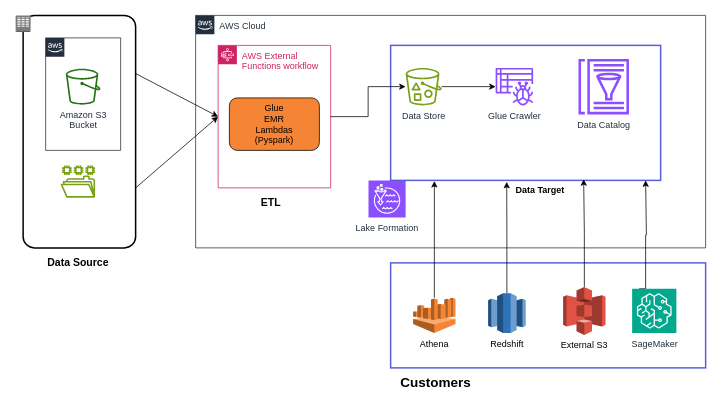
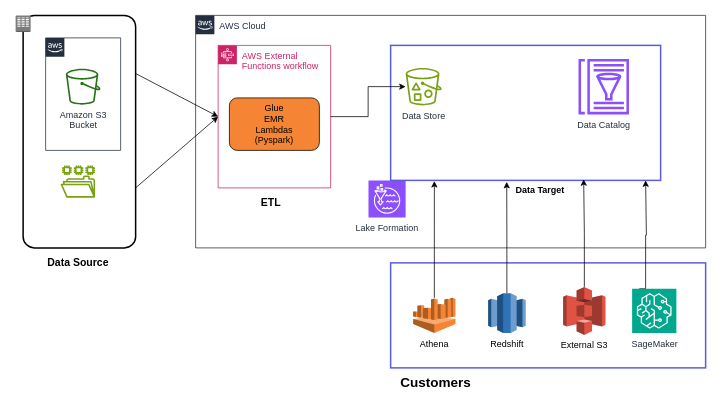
  <mxCell id="0" />
  <mxCell id="1" parent="0" />
  <mxCell id="2" value="" style="rounded=0;whiteSpace=wrap;html=1;strokeWidth=2;strokeColor=#5a5edd;" vertex="1" parent="1"><mxGeometry x="520" y="350" width="420" height="140" as="geometry" /></mxCell>
  <mxCell id="3" value="AWS Cloud" style="points=[[0,0],[0.25,0],[0.5,0],[0.75,0],[1,0],[1,0.25],[1,0.5],[1,0.75],[1,1],[0.75,1],[0.5,1],[0.25,1],[0,1],[0,0.75],[0,0.5],[0,0.25]];outlineConnect=0;gradientColor=none;html=1;whiteSpace=wrap;fontSize=12;fontStyle=0;shape=mxgraph.aws4.group;grIcon=mxgraph.aws4.group_aws_cloud_alt;strokeColor=#232F3E;fillColor=none;verticalAlign=top;align=left;spacingLeft=30;fontColor=#232F3E;dashed=0;labelBackgroundColor=#ffffff;container=1;pointerEvents=0;collapsible=0;recursiveResize=0;" parent="1" vertex="1"><mxGeometry x="260" y="20" width="680" height="310" as="geometry" /></mxCell>
  <mxCell id="4" value="AWS External Functions workflow" style="points=[[0,0],[0.25,0],[0.5,0],[0.75,0],[1,0],[1,0.25],[1,0.5],[1,0.75],[1,1],[0.75,1],[0.5,1],[0.25,1],[0,1],[0,0.75],[0,0.5],[0,0.25]];outlineConnect=0;gradientColor=none;html=1;whiteSpace=wrap;fontSize=12;fontStyle=0;container=1;pointerEvents=0;collapsible=0;recursiveResize=0;shape=mxgraph.aws4.group;grIcon=mxgraph.aws4.group_aws_step_functions_workflow;strokeColor=#CD2264;fillColor=none;verticalAlign=top;align=left;spacingLeft=30;fontColor=#CD2264;dashed=0;" vertex="1" parent="3"><mxGeometry x="30" y="40" width="150" height="190" as="geometry" /></mxCell>
  <mxCell id="5" value="Glue&lt;br&gt;EMR&lt;br&gt;Lambdas&lt;br&gt;(Pyspark)" style="rounded=1;whiteSpace=wrap;html=1;fillColor=#f58534;" vertex="1" parent="4"><mxGeometry x="15" y="70" width="120" height="70" as="geometry" /></mxCell>
  <mxCell id="6" value="Lake Formation" style="sketch=0;points=[[0,0,0],[0.25,0,0],[0.5,0,0],[0.75,0,0],[1,0,0],[0,1,0],[0.25,1,0],[0.5,1,0],[0.75,1,0],[1,1,0],[0,0.25,0],[0,0.5,0],[0,0.75,0],[1,0.25,0],[1,0.5,0],[1,0.75,0]];outlineConnect=0;fontColor=#232F3E;fillColor=#8C4FFF;strokeColor=#ffffff;dashed=0;verticalLabelPosition=bottom;verticalAlign=top;align=center;html=1;fontSize=12;fontStyle=0;aspect=fixed;shape=mxgraph.aws4.resourceIcon;resIcon=mxgraph.aws4.lake_formation;" vertex="1" parent="3"><mxGeometry x="230.5" y="220" width="49.5" height="49.5" as="geometry" /></mxCell>
  <mxCell id="7" value="" style="rounded=0;whiteSpace=wrap;html=1;strokeWidth=2;strokeColor=#5a5edd;" vertex="1" parent="3"><mxGeometry x="260" y="40" width="360" height="180" as="geometry" /></mxCell>
  <mxCell id="8" style="edgeStyle=orthogonalEdgeStyle;rounded=0;orthogonalLoop=1;jettySize=auto;html=1;" edge="1" parent="3" source="4" target="10"><mxGeometry relative="1" as="geometry" /></mxCell>
- <mxCell id="9" style="edgeStyle=orthogonalEdgeStyle;rounded=0;orthogonalLoop=1;jettySize=auto;html=1;" edge="1" parent="3" source="10" target="11"><mxGeometry relative="1" as="geometry" /></mxCell>
  <mxCell id="10" value="Data Store" style="sketch=0;outlineConnect=0;fontColor=#232F3E;gradientColor=none;fillColor=#7AA116;strokeColor=none;dashed=0;verticalLabelPosition=bottom;verticalAlign=top;align=center;html=1;fontSize=12;fontStyle=0;aspect=fixed;pointerEvents=1;shape=mxgraph.aws4.bucket_with_objects;" vertex="1" parent="3"><mxGeometry x="280" y="70" width="48.08" height="50" as="geometry" /></mxCell>
- <mxCell id="11" value="Glue Crawler" style="sketch=0;outlineConnect=0;fontColor=#232F3E;gradientColor=none;fillColor=#8C4FFF;strokeColor=none;dashed=0;verticalLabelPosition=bottom;verticalAlign=top;align=center;html=1;fontSize=12;fontStyle=0;aspect=fixed;pointerEvents=1;shape=mxgraph.aws4.glue_crawlers;" vertex="1" parent="3"><mxGeometry x="400" y="70" width="50" height="50" as="geometry" /></mxCell>
  <mxCell id="12" value="Data Catalog" style="sketch=0;outlineConnect=0;fontColor=#232F3E;gradientColor=none;fillColor=#8C4FFF;strokeColor=none;dashed=0;verticalLabelPosition=bottom;verticalAlign=top;align=center;html=1;fontSize=12;fontStyle=0;aspect=fixed;pointerEvents=1;shape=mxgraph.aws4.glue_data_catalog;" vertex="1" parent="3"><mxGeometry x="510" y="58" width="68.31" height="74" as="geometry" /></mxCell>
  <mxCell id="13" value="&lt;b style=&quot;border-color: var(--border-color);&quot;&gt;&lt;font style=&quot;border-color: var(--border-color); font-size: 14px;&quot;&gt;ETL&lt;/font&gt;&lt;/b&gt;" style="text;html=1;align=center;verticalAlign=middle;resizable=0;points=[];autosize=1;strokeColor=none;fillColor=none;" vertex="1" parent="3"><mxGeometry x="75" y="235" width="50" height="30" as="geometry" /></mxCell>
  <mxCell id="14" value="" style="points=[[0,0],[0.25,0],[0.5,0],[0.75,0],[1,0],[1,0.25],[1,0.5],[1,0.75],[1,1],[0.75,1],[0.5,1],[0.25,1],[0,1],[0,0.75],[0,0.5],[0,0.25]];outlineConnect=0;gradientColor=none;html=1;whiteSpace=wrap;fontSize=12;fontStyle=0;shape=mxgraph.aws4.group;grIcon=mxgraph.aws4.group_aws_cloud_alt;strokeColor=#232F3E;fillColor=none;verticalAlign=top;align=left;spacingLeft=30;fontColor=#232F3E;dashed=0;labelBackgroundColor=#ffffff;container=1;pointerEvents=0;collapsible=0;recursiveResize=0;" vertex="1" parent="1"><mxGeometry x="60" y="50" width="100" height="150" as="geometry" /></mxCell>
  <mxCell id="15" value="Amazon S3&lt;br&gt;Bucket&lt;br&gt;" style="outlineConnect=0;fontColor=#232F3E;gradientColor=none;fillColor=#277116;strokeColor=none;dashed=0;verticalLabelPosition=bottom;verticalAlign=top;align=center;html=1;fontSize=12;fontStyle=0;aspect=fixed;pointerEvents=1;shape=mxgraph.aws4.bucket;labelBackgroundColor=#ffffff;" parent="14" vertex="1"><mxGeometry x="26.92" y="41" width="46.15" height="48" as="geometry" /></mxCell>
  <mxCell id="16" value="" style="sketch=0;outlineConnect=0;fontColor=#232F3E;gradientColor=none;fillColor=#7AA116;strokeColor=none;dashed=0;verticalLabelPosition=bottom;verticalAlign=top;align=center;html=1;fontSize=12;fontStyle=0;aspect=fixed;pointerEvents=1;shape=mxgraph.aws4.file_system;" vertex="1" parent="1"><mxGeometry x="80" y="220" width="45.95" height="43" as="geometry" /></mxCell>
  <mxCell id="17" style="edgeStyle=orthogonalEdgeStyle;rounded=0;orthogonalLoop=1;jettySize=auto;html=1;entryX=1;entryY=1;entryDx=0;entryDy=0;" edge="1" parent="1"><mxGeometry relative="1" as="geometry"><mxPoint x="851.471" y="384.5" as="sourcePoint" /><mxPoint x="860" y="240" as="targetPoint" /><Array as="points"><mxPoint x="860" y="385" /><mxPoint x="860" y="313" /><mxPoint x="861" y="240" /></Array></mxGeometry></mxCell>
  <mxCell id="18" value="SageMaker" style="sketch=0;points=[[0,0,0],[0.25,0,0],[0.5,0,0],[0.75,0,0],[1,0,0],[0,1,0],[0.25,1,0],[0.5,1,0],[0.75,1,0],[1,1,0],[0,0.25,0],[0,0.5,0],[0,0.75,0],[1,0.25,0],[1,0.5,0],[1,0.75,0]];outlineConnect=0;fontColor=#232F3E;fillColor=#01A88D;strokeColor=#ffffff;dashed=0;verticalLabelPosition=bottom;verticalAlign=top;align=center;html=1;fontSize=12;fontStyle=0;aspect=fixed;shape=mxgraph.aws4.resourceIcon;resIcon=mxgraph.aws4.sagemaker;" vertex="1" parent="1"><mxGeometry x="842" y="384.5" width="59" height="59" as="geometry" /></mxCell>
  <mxCell id="19" value="" style="rounded=1;arcSize=10;dashed=0;fillColor=none;gradientColor=none;strokeWidth=2;" vertex="1" parent="1"><mxGeometry x="30" y="20" width="150" height="310" as="geometry" /></mxCell>
  <mxCell id="20" value="" style="dashed=0;html=1;shape=mxgraph.aws3.corporate_data_center;fillColor=#7D7C7C;gradientColor=none;dashed=0;" vertex="1" parent="1"><mxGeometry x="20" y="20" width="20" height="22" as="geometry" /></mxCell>
  <mxCell id="21" value="&lt;b style=&quot;border-color: var(--border-color);&quot;&gt;&lt;font style=&quot;border-color: var(--border-color); font-size: 14px;&quot;&gt;Data Source&lt;/font&gt;&lt;/b&gt;" style="text;html=1;align=center;verticalAlign=middle;resizable=0;points=[];autosize=1;strokeColor=none;fillColor=none;" vertex="1" parent="1"><mxGeometry x="47.97" y="335" width="110" height="30" as="geometry" /></mxCell>
  <mxCell id="22" value="&lt;b style=&quot;border-color: var(--border-color);&quot;&gt;&lt;font style=&quot;border-color: var(--border-color); font-size: 18px;&quot;&gt;Customers&lt;/font&gt;&lt;/b&gt;" style="text;html=1;align=center;verticalAlign=middle;resizable=0;points=[];autosize=1;strokeColor=none;fillColor=none;" vertex="1" parent="1"><mxGeometry x="520" y="490" width="120" height="40" as="geometry" /></mxCell>
  <mxCell id="23" value="Athena" style="outlineConnect=0;dashed=0;verticalLabelPosition=bottom;verticalAlign=top;align=center;html=1;shape=mxgraph.aws3.athena;fillColor=#F58534;gradientColor=none;" vertex="1" parent="1"><mxGeometry x="550" y="396.5" width="56.5" height="47" as="geometry" /></mxCell>
  <mxCell id="24" value="Redshift" style="outlineConnect=0;dashed=0;verticalLabelPosition=bottom;verticalAlign=top;align=center;html=1;shape=mxgraph.aws3.redshift;fillColor=#2E73B8;gradientColor=none;" vertex="1" parent="1"><mxGeometry x="650" y="390.5" width="50" height="53" as="geometry" /></mxCell>
  <mxCell id="25" value="External S3" style="outlineConnect=0;dashed=0;verticalLabelPosition=bottom;verticalAlign=top;align=center;html=1;shape=mxgraph.aws3.s3;fillColor=#E05243;gradientColor=none;" vertex="1" parent="1"><mxGeometry x="750" y="382" width="56.5" height="64" as="geometry" /></mxCell>
  <mxCell id="26" style="edgeStyle=orthogonalEdgeStyle;rounded=0;orthogonalLoop=1;jettySize=auto;html=1;entryX=0.162;entryY=1.005;entryDx=0;entryDy=0;entryPerimeter=0;" edge="1" parent="1" source="23" target="7"><mxGeometry relative="1" as="geometry" /></mxCell>
  <mxCell id="27" style="edgeStyle=orthogonalEdgeStyle;rounded=0;orthogonalLoop=1;jettySize=auto;html=1;entryX=0.43;entryY=1.011;entryDx=0;entryDy=0;entryPerimeter=0;" edge="1" parent="1" source="24" target="7"><mxGeometry relative="1" as="geometry" /></mxCell>
  <mxCell id="28" style="edgeStyle=orthogonalEdgeStyle;rounded=0;orthogonalLoop=1;jettySize=auto;html=1;entryX=0.715;entryY=0.992;entryDx=0;entryDy=0;entryPerimeter=0;" edge="1" parent="1" source="25" target="7"><mxGeometry relative="1" as="geometry" /></mxCell>
  <mxCell id="29" value="" style="endArrow=classic;html=1;rounded=0;entryX=0;entryY=0.5;entryDx=0;entryDy=0;" edge="1" parent="1" target="4"><mxGeometry width="50" height="50" relative="1" as="geometry"><mxPoint x="180" y="250" as="sourcePoint" /><mxPoint x="230" y="200" as="targetPoint" /></mxGeometry></mxCell>
  <mxCell id="30" value="" style="endArrow=classic;html=1;rounded=0;exitX=1;exitY=0.25;exitDx=0;exitDy=0;entryX=0;entryY=0.5;entryDx=0;entryDy=0;" edge="1" parent="1" source="19" target="4"><mxGeometry width="50" height="50" relative="1" as="geometry"><mxPoint x="190" y="260" as="sourcePoint" /><mxPoint x="300" y="204" as="targetPoint" /></mxGeometry></mxCell>
  <mxCell id="31" value="&lt;b&gt;Data Target&lt;/b&gt;" style="text;html=1;align=center;verticalAlign=middle;resizable=0;points=[];autosize=1;strokeColor=none;fillColor=none;" vertex="1" parent="1"><mxGeometry x="674" y="238" width="90" height="30" as="geometry" /></mxCell>
